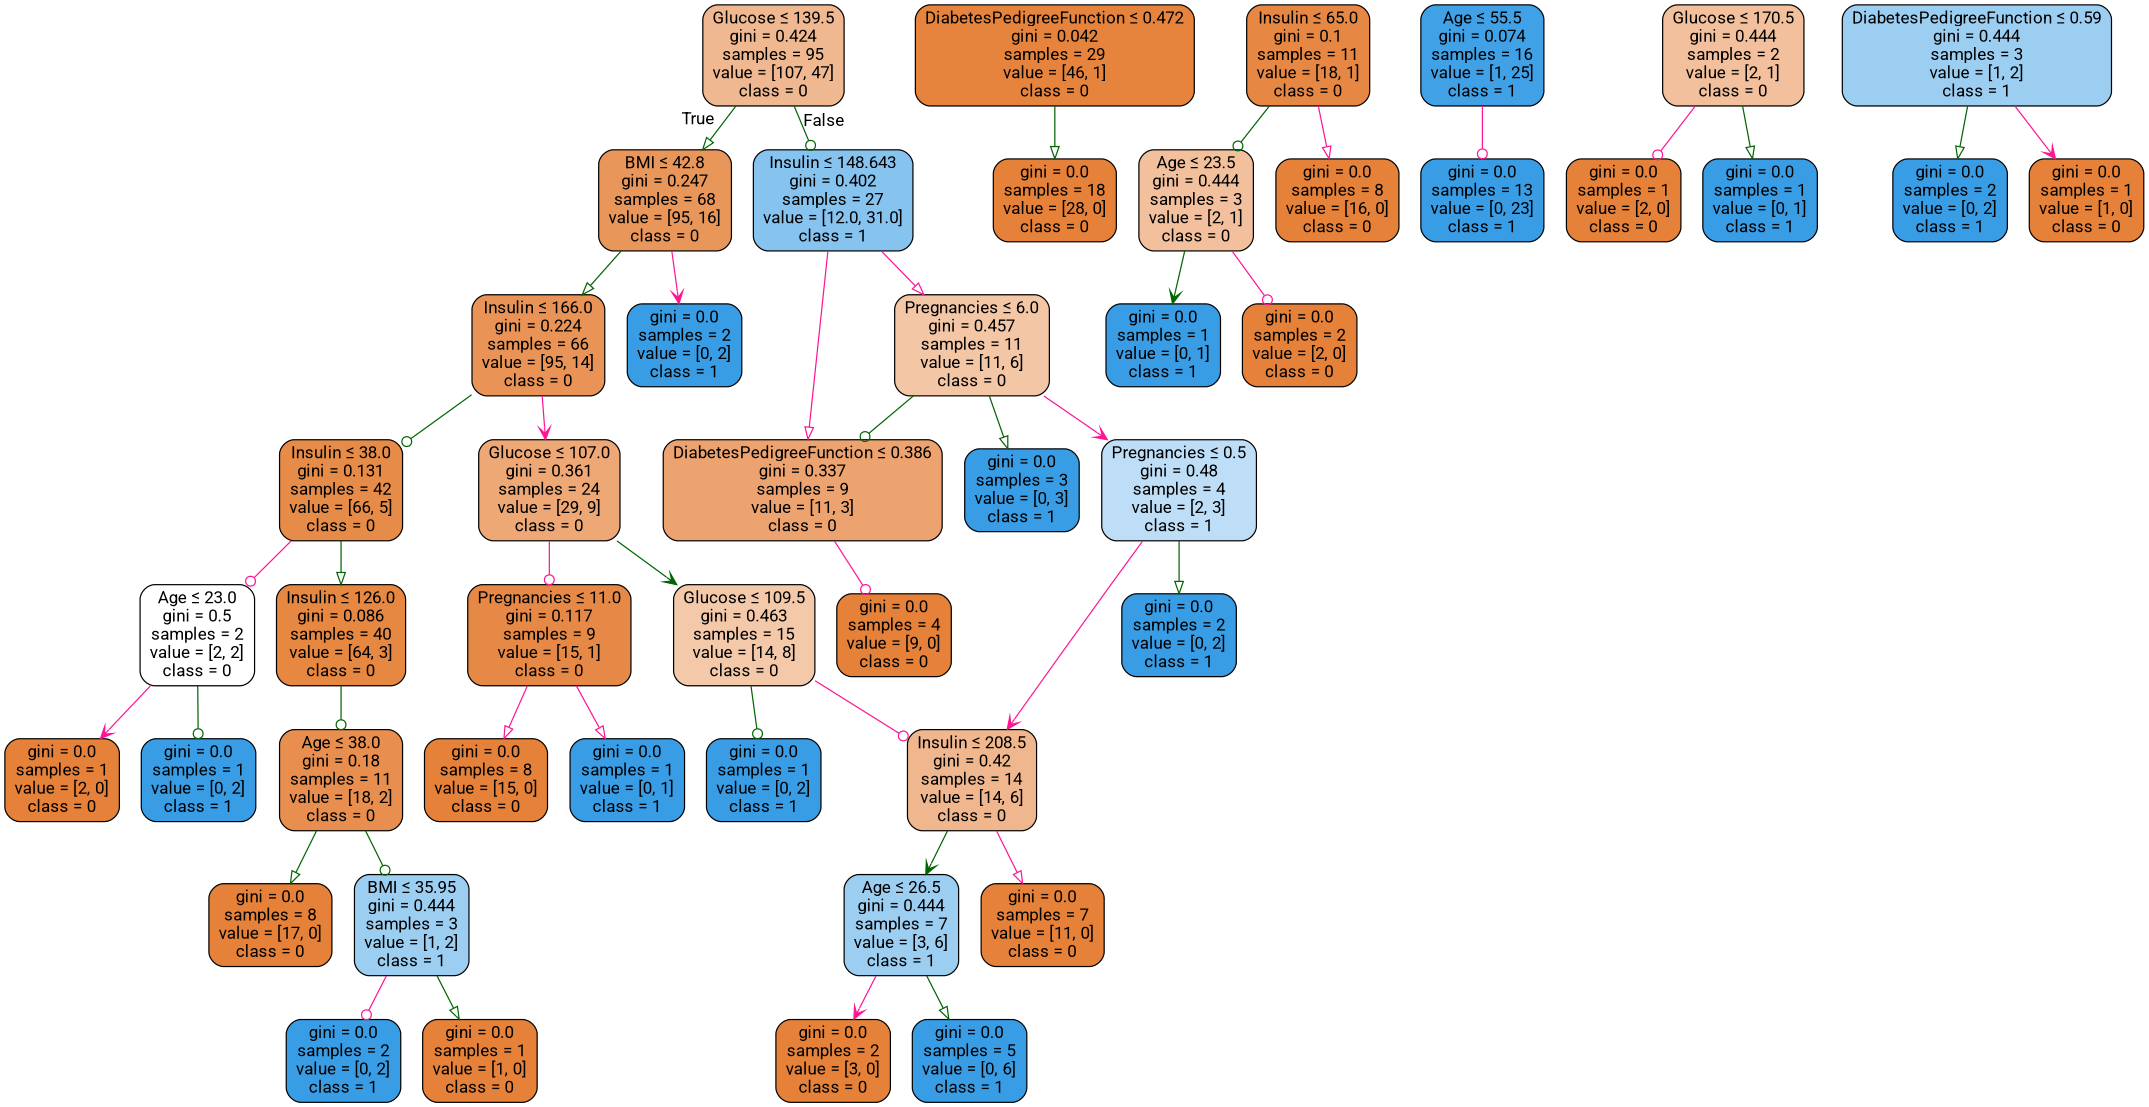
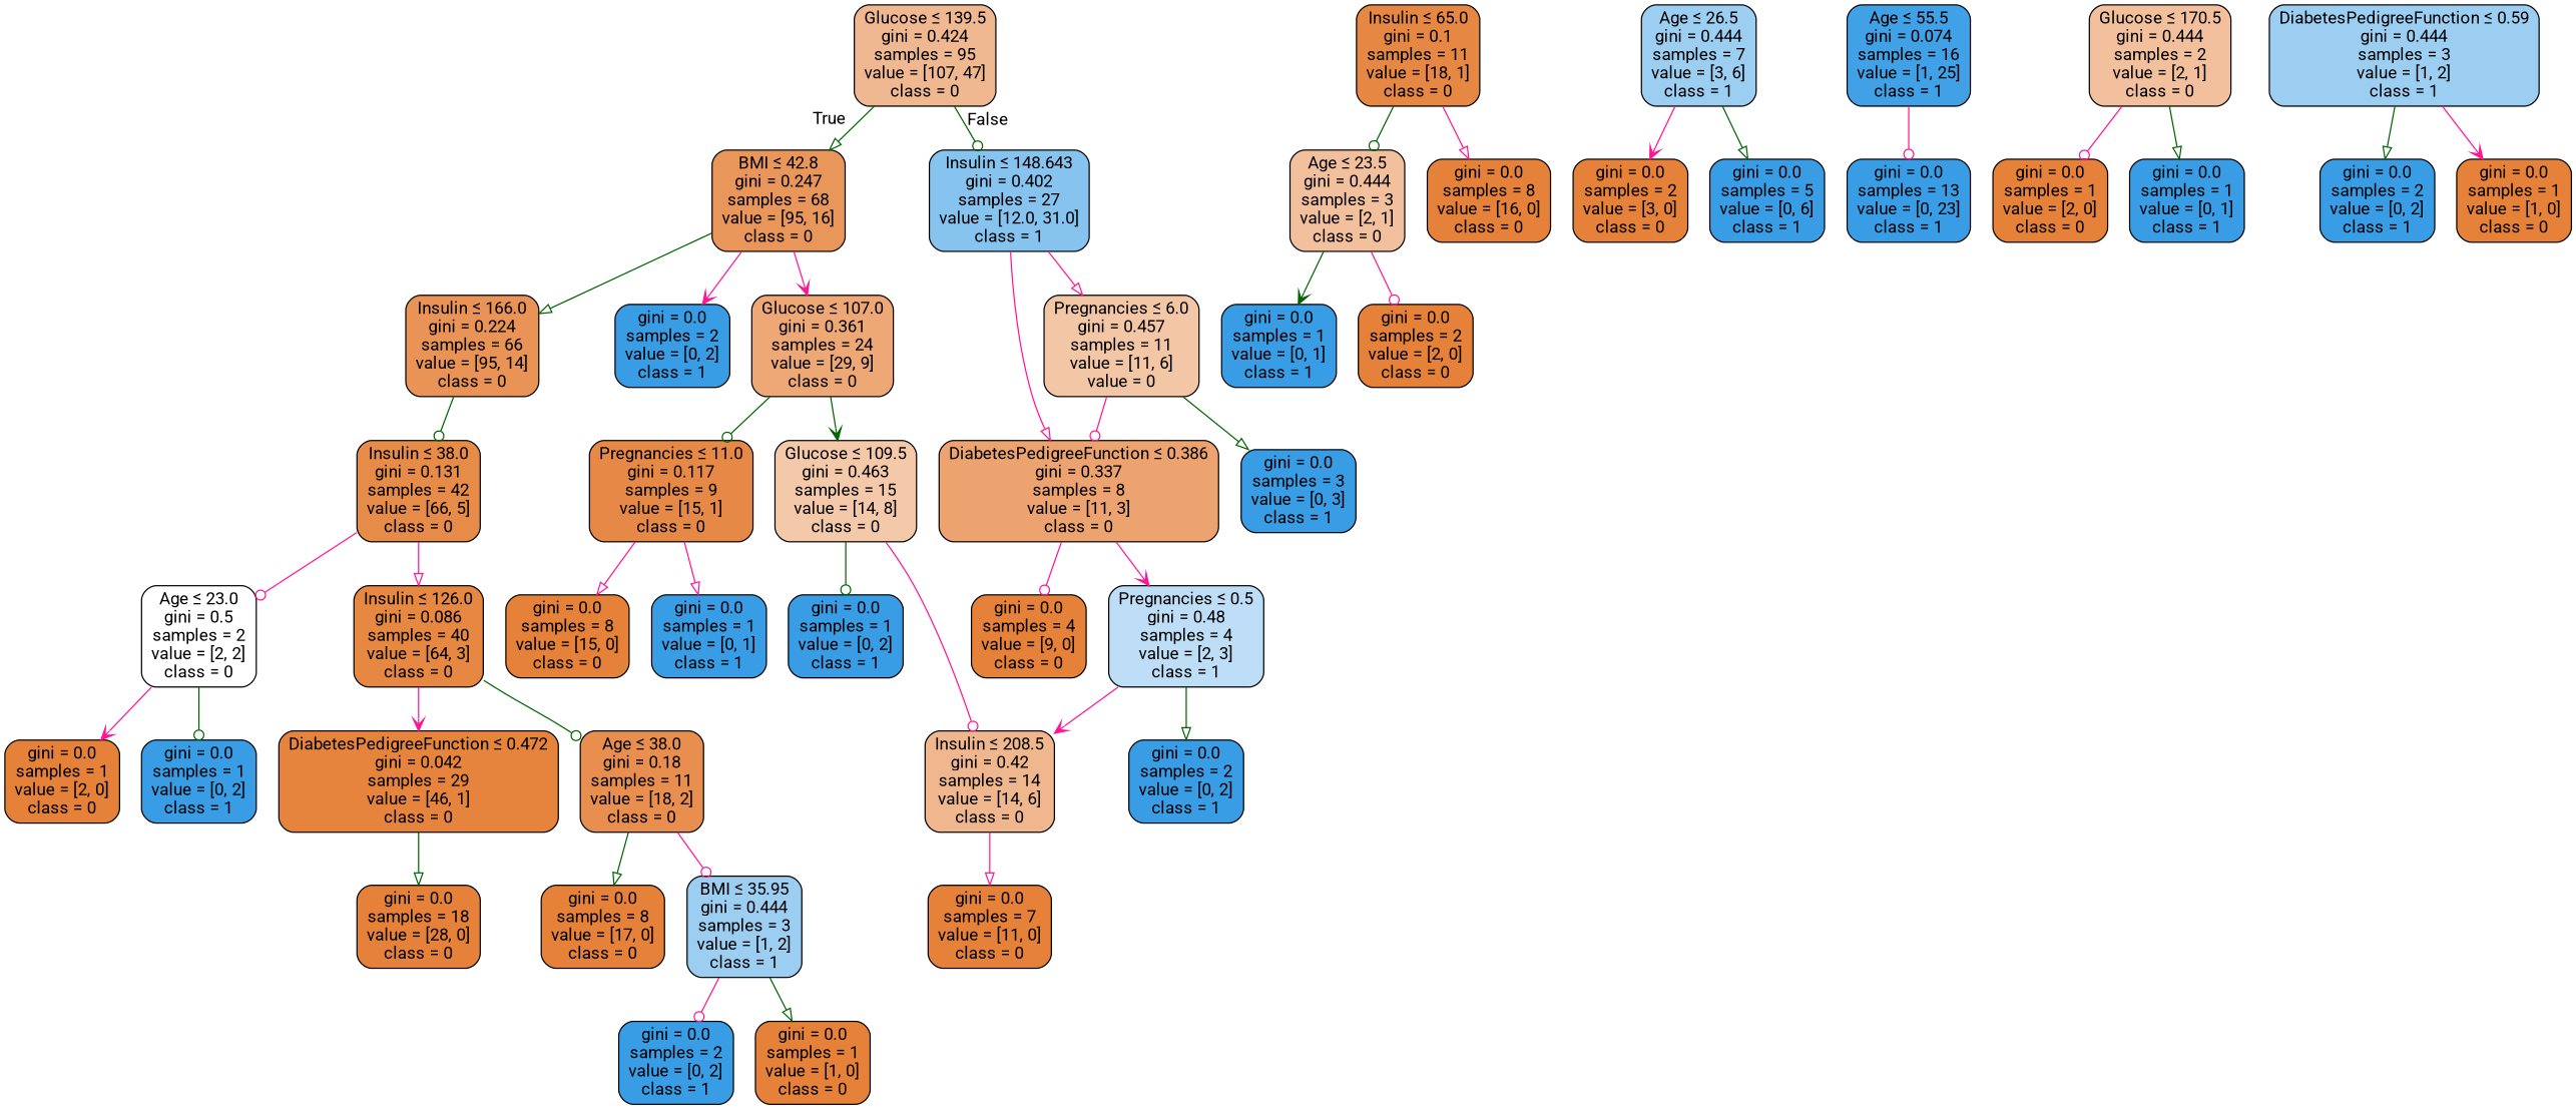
  digraph {
    fontname=Roboto
    node [color=black fillcolor="#399de5" fontname=Roboto shape=box style="filled, rounded"]
    edge [arrowhead=onormal color=deeppink fontname=Roboto]
    n1 [fillcolor="#f0b890" label=<Glucose &le; 139.5<br/>gini = 0.424<br/>samples = 95<br/>value = [107, 47]<br/>class = 0>]
    n2 [fillcolor="#e9965a" label=<BMI &le; 42.8<br/>gini = 0.247<br/>samples = 68<br/>value = [95, 16]<br/>class = 0>]
    n3 [fillcolor="#86c3ef" label=<Insulin &le; 148.643<br/>gini = 0.402<br/>samples = 27<br/>value = [12.0, 31.0]<br/>class = 1>]
    n4 [fillcolor="#e99456" label=<Insulin &le; 166.0<br/>gini = 0.224<br/>samples = 66<br/>value = [95, 14]<br/>class = 0>]
    n5 [label=<gini = 0.0<br/>samples = 2<br/>value = [0, 2]<br/>class = 1>]
-   n6 [fillcolor="#f3c6a5" label=<Pregnancies &le; 6.0<br/>gini = 0.457<br/>samples = 11<br/>value = [11, 6]<br/>class = 0>]
-   n7 [fillcolor="#eca36f" label=<DiabetesPedigreeFunction &le; 0.386<br/>gini = 0.337<br/>samples = 9<br/>value = [11, 3]<br/>class = 0>]
+   n6 [fillcolor="#f3c6a5" label=<Pregnancies &le; 6.0<br/>gini = 0.457<br/>samples = 11<br/>value = [11, 6]<br/>value = 0>]
+   n7 [fillcolor="#eca36f" label=<DiabetesPedigreeFunction &le; 0.386<br/>gini = 0.337<br/>samples = 8<br/>value = [11, 3]<br/>class = 0>]
    n8 [fillcolor="#e78b48" label=<Insulin &le; 38.0<br/>gini = 0.131<br/>samples = 42<br/>value = [66, 5]<br/>class = 0>]
    n9 [fillcolor="#eda876" label=<Glucose &le; 107.0<br/>gini = 0.361<br/>samples = 24<br/>value = [29, 9]<br/>class = 0>]
    n10 [fillcolor="#ffffff" label=<Age &le; 23.0<br/>gini = 0.5<br/>samples = 2<br/>value = [2, 2]<br/>class = 0>]
    n11 [fillcolor="#e68742" label=<Insulin &le; 126.0<br/>gini = 0.086<br/>samples = 40<br/>value = [64, 3]<br/>class = 0>]
    n12 [fillcolor="#e78946" label=<Pregnancies &le; 11.0<br/>gini = 0.117<br/>samples = 9<br/>value = [15, 1]<br/>class = 0>]
    n13 [fillcolor="#f4c9aa" label=<Glucose &le; 109.5<br/>gini = 0.463<br/>samples = 15<br/>value = [14, 8]<br/>class = 0>]
    n14 [fillcolor="#e58139" label=<gini = 0.0<br/>samples = 1<br/>value = [2, 0]<br/>class = 0>]
    n15 [label=<gini = 0.0<br/>samples = 1<br/>value = [0, 2]<br/>class = 1>]
    n16 [fillcolor="#e6843d" label=<DiabetesPedigreeFunction &le; 0.472<br/>gini = 0.042<br/>samples = 29<br/>value = [46, 1]<br/>class = 0>]
    n17 [fillcolor="#e88f4f" label=<Age &le; 38.0<br/>gini = 0.18<br/>samples = 11<br/>value = [18, 2]<br/>class = 0>]
    n18 [fillcolor="#e58139" label=<gini = 0.0<br/>samples = 18<br/>value = [28, 0]<br/>class = 0>]
    n19 [fillcolor="#e58139" label=<gini = 0.0<br/>samples = 8<br/>value = [17, 0]<br/>class = 0>]
    n20 [fillcolor="#9ccef2" label=<BMI &le; 35.95<br/>gini = 0.444<br/>samples = 3<br/>value = [1, 2]<br/>class = 1>]
    n21 [fillcolor="#e68844" label=<Insulin &le; 65.0<br/>gini = 0.1<br/>samples = 11<br/>value = [18, 1]<br/>class = 0>]
    n22 [fillcolor="#f2c09c" label=<Age &le; 23.5<br/>gini = 0.444<br/>samples = 3<br/>value = [2, 1]<br/>class = 0>]
    n23 [fillcolor="#e58139" label=<gini = 0.0<br/>samples = 8<br/>value = [16, 0]<br/>class = 0>]
    n24 [label=<gini = 0.0<br/>samples = 1<br/>value = [0, 1]<br/>class = 1>]
    n25 [fillcolor="#e58139" label=<gini = 0.0<br/>samples = 2<br/>value = [2, 0]<br/>class = 0>]
    n26 [label=<gini = 0.0<br/>samples = 2<br/>value = [0, 2]<br/>class = 1>]
    n27 [fillcolor="#e58139" label=<gini = 0.0<br/>samples = 1<br/>value = [1, 0]<br/>class = 0>]
    n28 [fillcolor="#e58139" label=<gini = 0.0<br/>samples = 8<br/>value = [15, 0]<br/>class = 0>]
    n29 [label=<gini = 0.0<br/>samples = 1<br/>value = [0, 1]<br/>class = 1>]
    n30 [label=<gini = 0.0<br/>samples = 1<br/>value = [0, 2]<br/>class = 1>]
    n31 [fillcolor="#f0b78e" label=<Insulin &le; 208.5<br/>gini = 0.42<br/>samples = 14<br/>value = [14, 6]<br/>class = 0>]
    n32 [fillcolor="#9ccef2" label=<Age &le; 26.5<br/>gini = 0.444<br/>samples = 7<br/>value = [3, 6]<br/>class = 1>]
    n33 [fillcolor="#e58139" label=<gini = 0.0<br/>samples = 7<br/>value = [11, 0]<br/>class = 0>]
    n34 [fillcolor="#e58139" label=<gini = 0.0<br/>samples = 2<br/>value = [3, 0]<br/>class = 0>]
    n35 [label=<gini = 0.0<br/>samples = 5<br/>value = [0, 6]<br/>class = 1>]
    n36 [label=<gini = 0.0<br/>samples = 3<br/>value = [0, 3]<br/>class = 1>]
    n37 [fillcolor="#41a1e6" label=<Age &le; 55.5<br/>gini = 0.074<br/>samples = 16<br/>value = [1, 25]<br/>class = 1>]
    n38 [label=<gini = 0.0<br/>samples = 13<br/>value = [0, 23]<br/>class = 1>]
    n39 [fillcolor="#e58139" label=<gini = 0.0<br/>samples = 4<br/>value = [9, 0]<br/>class = 0>]
    n40 [fillcolor="#bddef6" label=<Pregnancies &le; 0.5<br/>gini = 0.48<br/>samples = 4<br/>value = [2, 3]<br/>class = 1>]
    n41 [label=<gini = 0.0<br/>samples = 2<br/>value = [0, 2]<br/>class = 1>]
    n42 [fillcolor="#f2c09c" label=<Glucose &le; 170.5<br/>gini = 0.444<br/>samples = 2<br/>value = [2, 1]<br/>class = 0>]
    n43 [fillcolor="#e58139" label=<gini = 0.0<br/>samples = 1<br/>value = [2, 0]<br/>class = 0>]
    n44 [label=<gini = 0.0<br/>samples = 1<br/>value = [0, 1]<br/>class = 1>]
    n45 [fillcolor="#9ccef2" label=<DiabetesPedigreeFunction &le; 0.59<br/>gini = 0.444<br/>samples = 3<br/>value = [1, 2]<br/>class = 1>]
    n46 [label=<gini = 0.0<br/>samples = 2<br/>value = [0, 2]<br/>class = 1>]
    n47 [fillcolor="#e58139" label=<gini = 0.0<br/>samples = 1<br/>value = [1, 0]<br/>class = 0>]
    n1 -> n2 [color=darkgreen headlabel=True labelangle=45 labeldistance=2.5]
    n1 -> n3 [arrowhead=odot color=darkgreen headlabel=False labelangle=-45 labeldistance=2.5]
    n2 -> n4 [color=darkgreen]
    n2 -> n5 [arrowhead=vee]
    n3 -> n6
    n3 -> n7
    n4 -> n8 [arrowhead=odot color=darkgreen]
-   n4 -> n9 [arrowhead=vee]
-   n6 -> n7 [arrowhead=odot color=darkgreen]
+   n2 -> n9 [arrowhead=vee]
+   n6 -> n7 [arrowhead=odot]
    n6 -> n36 [color=darkgreen]
    n7 -> n39 [arrowhead=odot]
-   n6 -> n40 [arrowhead=vee]
+   n7 -> n40 [arrowhead=vee]
    n8 -> n10 [arrowhead=odot]
-   n8 -> n11 [color=darkgreen]
-   n9 -> n12 [arrowhead=odot]
+   n8 -> n11
+   n9 -> n12 [arrowhead=odot color=darkgreen]
    n9 -> n13 [arrowhead=vee color=darkgreen]
    n10 -> n14 [arrowhead=vee]
    n10 -> n15 [arrowhead=odot color=darkgreen]
+   n11 -> n16 [arrowhead=vee]
    n11 -> n17 [arrowhead=odot color=darkgreen]
    n12 -> n28
    n12 -> n29
    n13 -> n30 [arrowhead=odot color=darkgreen]
    n13 -> n31 [arrowhead=odot]
    n16 -> n18 [color=darkgreen]
    n17 -> n19 [color=darkgreen]
-   n17 -> n20 [arrowhead=odot color=darkgreen]
+   n17 -> n20 [arrowhead=odot]
    n20 -> n26 [arrowhead=odot]
    n20 -> n27 [color=darkgreen]
    n21 -> n22 [arrowhead=odot color=darkgreen]
    n21 -> n23
    n22 -> n24 [arrowhead=vee color=darkgreen]
    n22 -> n25 [arrowhead=odot]
-   n31 -> n32 [arrowhead=vee color=darkgreen]
    n31 -> n33
    n32 -> n34 [arrowhead=vee]
    n32 -> n35 [color=darkgreen]
    n37 -> n38 [arrowhead=odot]
    n40 -> n31 [arrowhead=vee]
    n40 -> n41 [color=darkgreen]
    n42 -> n43 [arrowhead=odot]
    n42 -> n44 [color=darkgreen]
    n45 -> n46 [color=darkgreen]
    n45 -> n47 [arrowhead=vee]
  }
